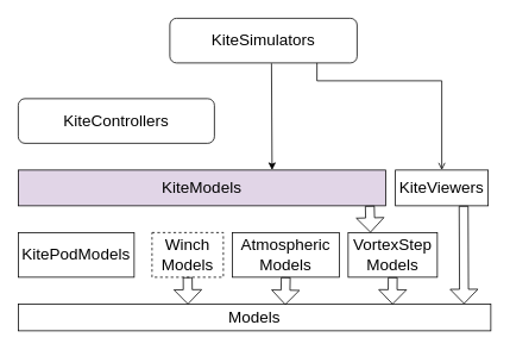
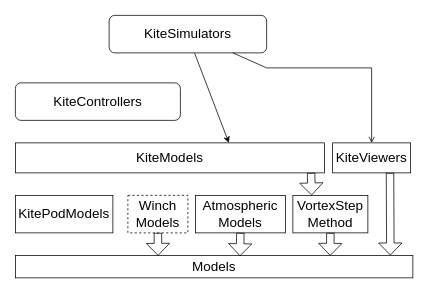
  <mxCell id="0" />
  <mxCell id="1" parent="0" />
- <mxCell id="2" value="KiteSimulators" style="rounded=1;whiteSpace=wrap;html=1;fontSize=18;" vertex="1" parent="1"><mxGeometry x="190" y="20" width="210" height="50" as="geometry" /></mxCell>
+ <mxCell id="2" value="KiteSimulators" style="rounded=1;whiteSpace=wrap;html=1;fontSize=18;" vertex="1" parent="1"><mxGeometry x="145" y="20" width="210" height="50" as="geometry" /></mxCell>
  <mxCell id="3" value="KiteControllers" style="whiteSpace=wrap;html=1;fontSize=18;rounded=1;" vertex="1" parent="1"><mxGeometry x="20" y="110" width="220" height="50" as="geometry" /></mxCell>
- <mxCell id="4" value="KiteModels" style="rounded=0;whiteSpace=wrap;html=1;fontSize=18;fillColor=#e1d5e7;" vertex="1" parent="1"><mxGeometry x="20" y="190" width="412" height="40" as="geometry" /></mxCell>
+ <mxCell id="4" value="KiteModels" style="rounded=0;whiteSpace=wrap;html=1;fontSize=18;" vertex="1" parent="1"><mxGeometry x="20" y="190" width="412" height="40" as="geometry" /></mxCell>
  <mxCell id="5" value="&lt;font style=&quot;font-size: 18px;&quot;&gt;KiteViewers&lt;/font&gt;" style="rounded=0;whiteSpace=wrap;html=1;" vertex="1" parent="1"><mxGeometry x="443" y="190" width="104" height="40" as="geometry" /></mxCell>
  <mxCell id="6" value="KitePodModels" style="rounded=0;whiteSpace=wrap;html=1;fontSize=18;" vertex="1" parent="1"><mxGeometry x="20" y="260" width="130" height="50" as="geometry" /></mxCell>
  <mxCell id="7" value="Winch&lt;br&gt;Models" style="rounded=0;whiteSpace=wrap;html=1;fontSize=18;dashed=1;" vertex="1" parent="1"><mxGeometry x="170" y="260" width="80" height="50" as="geometry" /></mxCell>
  <mxCell id="8" value="Atmospheric&lt;br style=&quot;font-size: 18px;&quot;&gt;Models" style="rounded=0;whiteSpace=wrap;html=1;fontSize=18;" vertex="1" parent="1"><mxGeometry x="260" y="260" width="120" height="50" as="geometry" /></mxCell>
  <mxCell id="9" value="Models" style="rounded=0;whiteSpace=wrap;html=1;fontSize=18;" vertex="1" parent="1"><mxGeometry x="20" y="340" width="530" height="30" as="geometry" /></mxCell>
- <mxCell id="10" value="VortexStep&lt;br&gt;Models" style="rounded=0;whiteSpace=wrap;html=1;fontSize=18;" vertex="1" parent="1"><mxGeometry x="390" y="260" width="100" height="50" as="geometry" /></mxCell>
+ <mxCell id="10" value="VortexStep&lt;br&gt;Method" style="rounded=0;whiteSpace=wrap;html=1;fontSize=18;" vertex="1" parent="1"><mxGeometry x="390" y="260" width="100" height="50" as="geometry" /></mxCell>
  <mxCell id="11" value="" style="shape=flexArrow;endArrow=classic;html=1;rounded=0;exitX=0.75;exitY=1;exitDx=0;exitDy=0;endSize=5;" edge="1" parent="1"><mxGeometry width="50" height="50" relative="1" as="geometry"><mxPoint x="519.5" y="230" as="sourcePoint" /><mxPoint x="520" y="340" as="targetPoint" /></mxGeometry></mxCell>
  <mxCell id="12" value="" style="shape=flexArrow;endArrow=classic;html=1;rounded=0;entryX=0.792;entryY=0.017;entryDx=0;entryDy=0;entryPerimeter=0;endSize=5;startSize=6;" edge="1" parent="1" target="9"><mxGeometry width="50" height="50" relative="1" as="geometry"><mxPoint x="440" y="310" as="sourcePoint" /><mxPoint x="480" y="220" as="targetPoint" /></mxGeometry></mxCell>
  <mxCell id="13" value="" style="shape=flexArrow;endArrow=classic;html=1;rounded=0;exitX=0.5;exitY=1;exitDx=0;exitDy=0;entryX=0.565;entryY=0.033;entryDx=0;entryDy=0;entryPerimeter=0;endSize=5;" edge="1" parent="1" source="8" target="9"><mxGeometry width="50" height="50" relative="1" as="geometry"><mxPoint x="295" y="440" as="sourcePoint" /><mxPoint x="330" y="340" as="targetPoint" /></mxGeometry></mxCell>
  <mxCell id="14" value="" style="shape=flexArrow;endArrow=classic;html=1;rounded=0;exitX=0.5;exitY=1;exitDx=0;exitDy=0;entryX=0.359;entryY=0.017;entryDx=0;entryDy=0;entryPerimeter=0;endSize=5;" edge="1" parent="1" source="7" target="9"><mxGeometry width="50" height="50" relative="1" as="geometry"><mxPoint x="260" y="440" as="sourcePoint" /><mxPoint x="310" y="390" as="targetPoint" /></mxGeometry></mxCell>
  <mxCell id="15" value="" style="shape=flexArrow;endArrow=classic;html=1;rounded=0;entryX=0.25;entryY=0;entryDx=0;entryDy=0;exitX=0.957;exitY=1;exitDx=0;exitDy=0;exitPerimeter=0;endSize=5;" edge="1" parent="1" source="4" target="10"><mxGeometry width="50" height="50" relative="1" as="geometry"><mxPoint x="410" y="231" as="sourcePoint" /><mxPoint x="400" y="220" as="targetPoint" /></mxGeometry></mxCell>
  <mxCell id="16" value="" style="endArrow=open;html=1;rounded=0;exitX=0.786;exitY=1;exitDx=0;exitDy=0;exitPerimeter=0;entryX=0.5;entryY=0;entryDx=0;entryDy=0;" edge="1" parent="1" source="2" target="5"><mxGeometry width="50" height="50" relative="1" as="geometry"><mxPoint x="340" y="270" as="sourcePoint" /><mxPoint x="390" y="220" as="targetPoint" /><Array as="points"><mxPoint x="355" y="90" /><mxPoint x="495" y="90" /></Array></mxGeometry></mxCell>
  <mxCell id="17" value="" style="endArrow=classic;html=1;rounded=0;exitX=0.543;exitY=1.01;exitDx=0;exitDy=0;exitPerimeter=0;entryX=0.691;entryY=0;entryDx=0;entryDy=0;entryPerimeter=0;" edge="1" parent="1" source="2" target="4"><mxGeometry width="50" height="50" relative="1" as="geometry"><mxPoint x="340" y="270" as="sourcePoint" /><mxPoint x="303" y="190" as="targetPoint" /></mxGeometry></mxCell>
